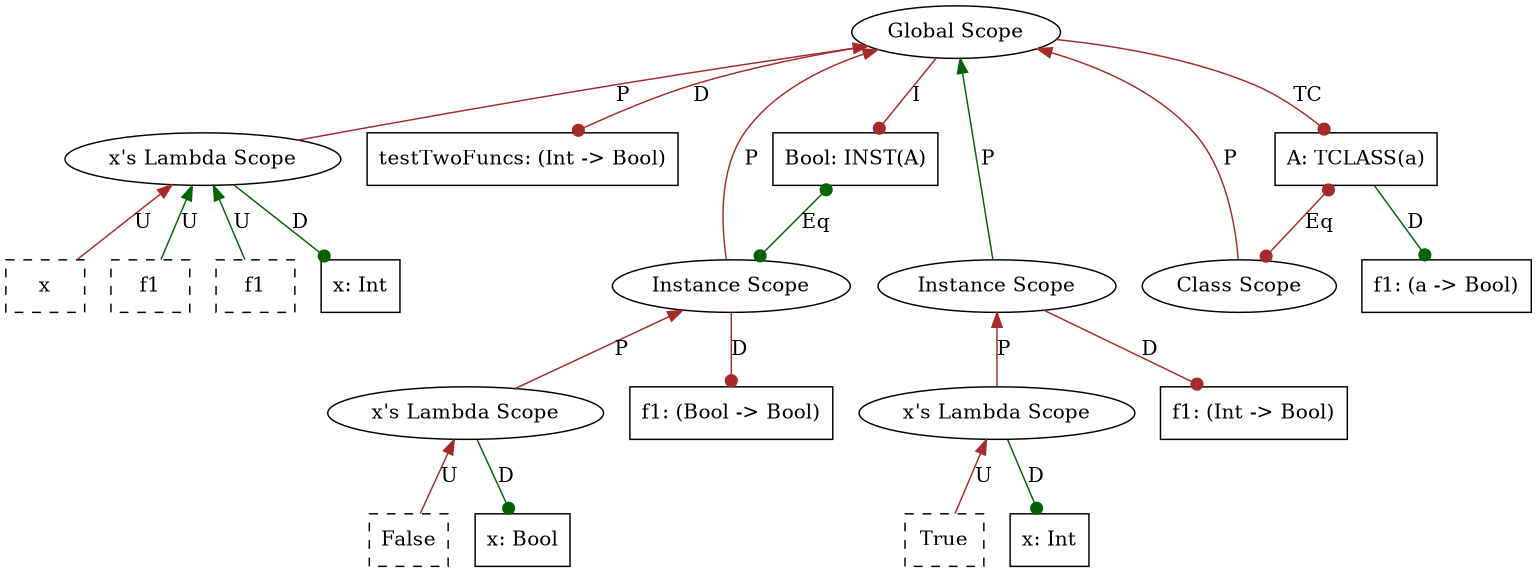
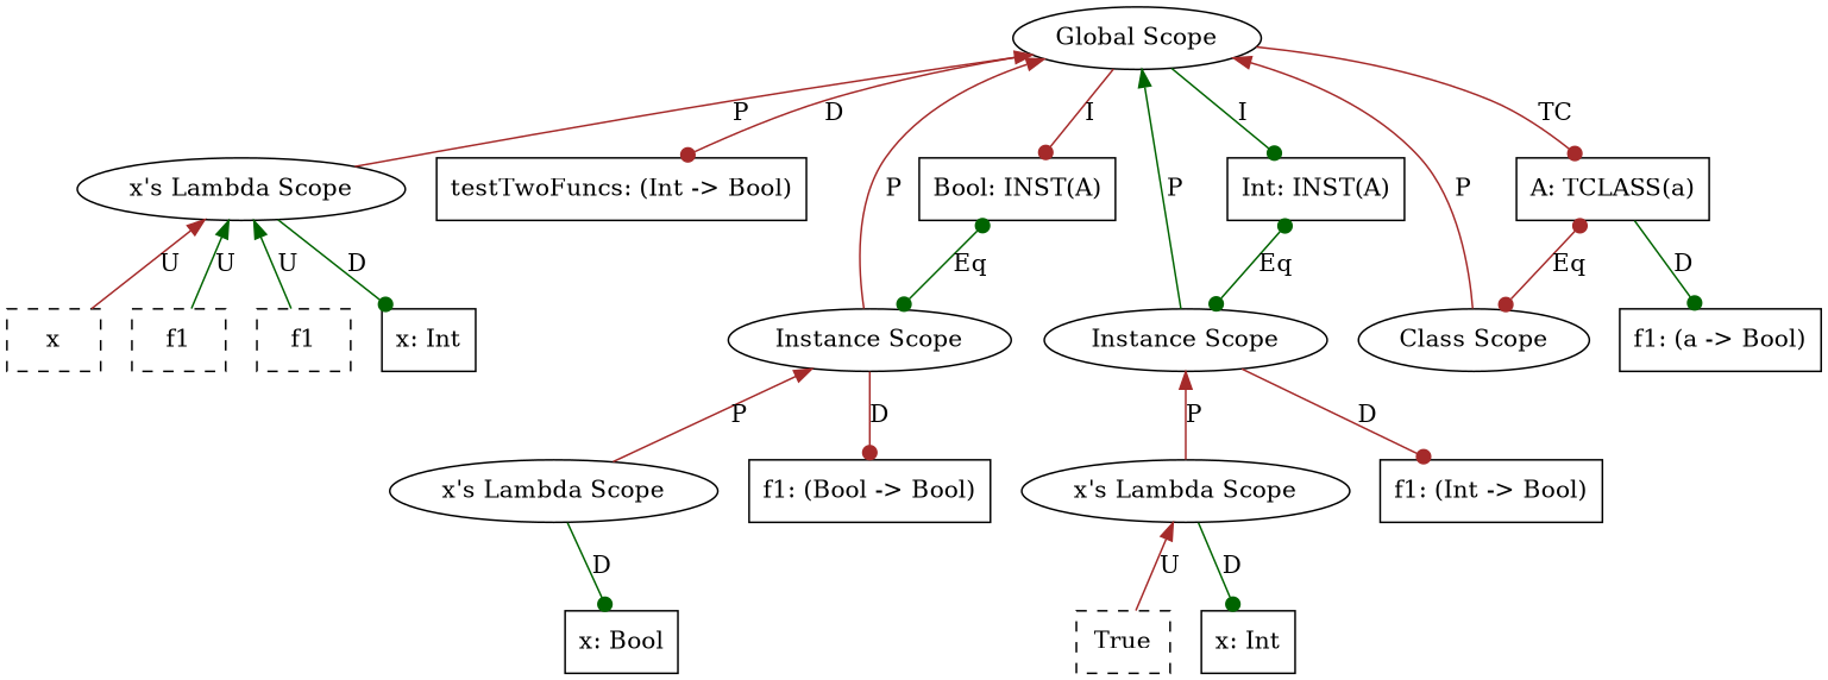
  graph {
    node [shape=box]
    edge [color=brown dir=back arrowhead=dot]
    n1 [label=x style=dashed]
    n2 [label=f1 style=dashed]
    n3 [label=f1 style=dashed]
    n4 [label="x: Int"]
    n5 [label="x's Lambda Scope" shape=ellipse]
    n6 [label="testTwoFuncs: (Int -> Bool)"]
-   n7 [label=False style=dashed]
    n8 [label="x: Bool"]
    n9 [label="x's Lambda Scope" shape=ellipse]
    n10 [label="f1: (Bool -> Bool)"]
    n11 [label="Instance Scope" shape=ellipse]
    n12 [label="Bool: INST(A)"]
    n13 [label=True style=dashed]
    n14 [label="x: Int"]
    n15 [label="x's Lambda Scope" shape=ellipse]
    n16 [label="f1: (Int -> Bool)"]
    n17 [label="Instance Scope" shape=ellipse]
+   n18 [label="Int: INST(A)"]
    n19 [label="f1: (a -> Bool)"]
    n20 [label="Class Scope" shape=ellipse]
    n21 [label="A: TCLASS(a)"]
    n22 [label="Global Scope" shape=ellipse]
    n5 -- n1 [label=U arrowhead=""]
    n5 -- n2 [color=darkgreen label=U arrowhead=""]
    n5 -- n3 [color=darkgreen label=U arrowhead=""]
    n5 -- n4 [color=darkgreen dir=forward label=D]
-   n9 -- n7 [label=U arrowhead=""]
    n9 -- n8 [color=darkgreen dir=forward label=D]
    n11 -- n9 [label=P arrowhead=""]
    n11 -- n10 [dir=forward label=D]
    n12 -- n11 [arrowtail=dot color=darkgreen dir=both label=Eq]
    n15 -- n13 [label=U arrowhead=""]
    n15 -- n14 [color=darkgreen dir=forward label=D]
    n17 -- n15 [label=P arrowhead=""]
    n17 -- n16 [dir=forward label=D]
+   n18 -- n17 [arrowtail=dot color=darkgreen dir=both label=Eq]
    n21 -- n19 [color=darkgreen dir=forward label=D]
    n21 -- n20 [arrowtail=dot dir=both label=Eq]
    n22 -- n5 [label=P arrowhead=""]
    n22 -- n6 [dir=forward label=D]
    n22 -- n11 [label=P arrowhead=""]
    n22 -- n12 [dir=forward label=I]
    n22 -- n17 [color=darkgreen label=P arrowhead=""]
+   n22 -- n18 [color=darkgreen dir=forward label=I]
    n22 -- n20 [label=P arrowhead=""]
    n22 -- n21 [dir=forward label=TC]
  }
